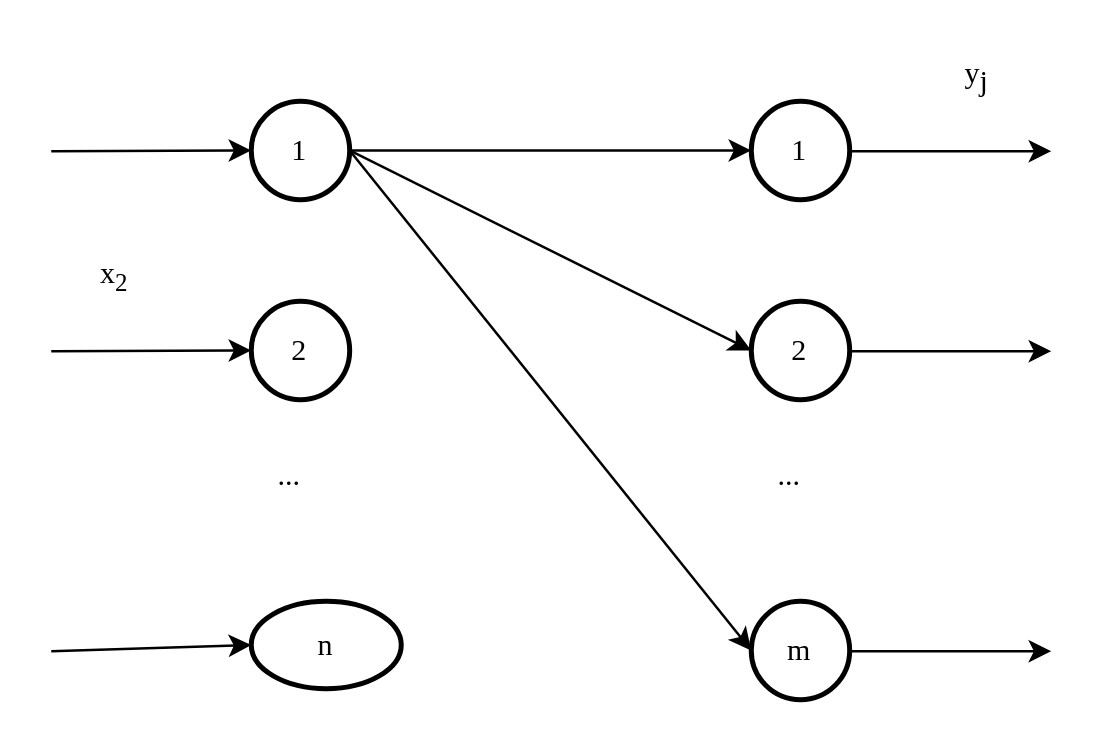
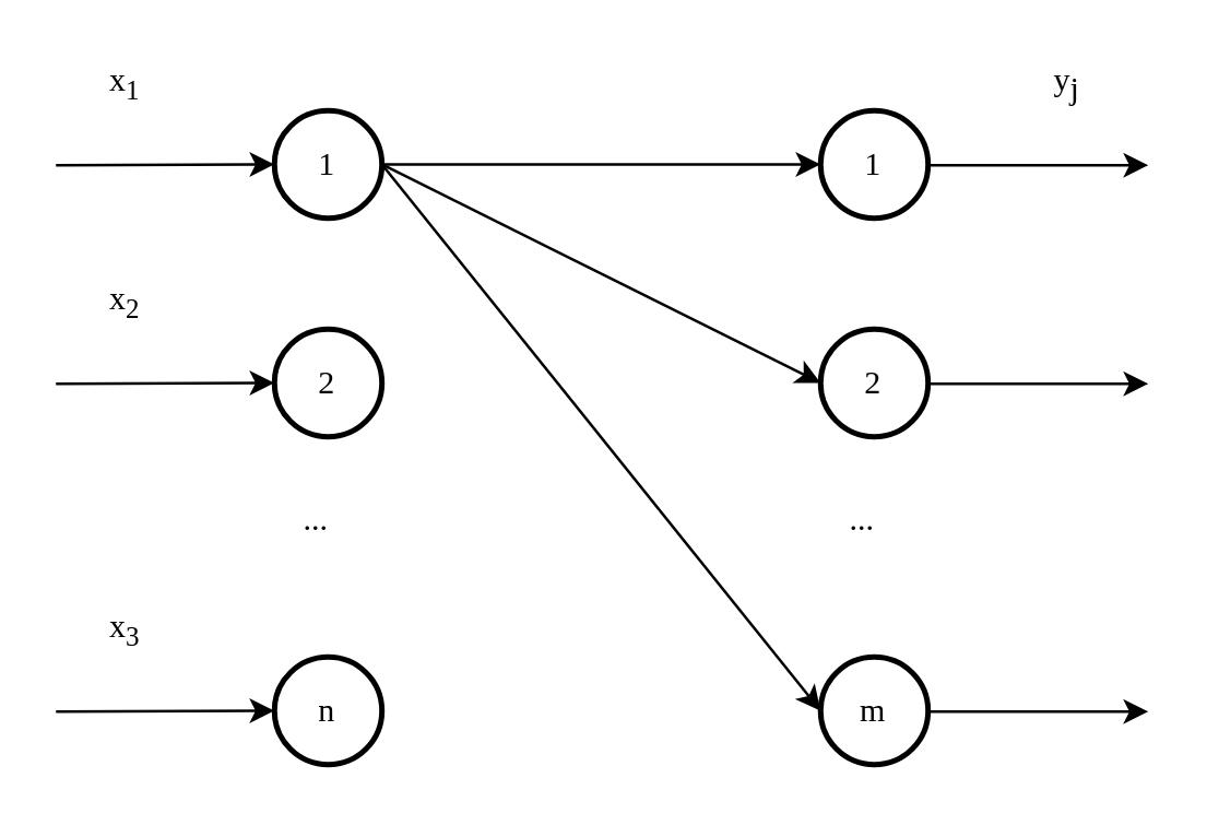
  <mxCell id="0" />
  <mxCell id="1" parent="0" />
  <mxCell id="2" style="rounded=0;orthogonalLoop=1;jettySize=auto;html=1;exitX=1;exitY=0.5;exitDx=0;exitDy=0;exitPerimeter=0;entryX=0;entryY=0.5;entryDx=0;entryDy=0;entryPerimeter=0;fontFamily=Times New Roman;fontSize=12;" parent="1" source="5" target="9" edge="1"><mxGeometry relative="1" as="geometry" /></mxCell>
  <mxCell id="3" style="edgeStyle=none;rounded=0;orthogonalLoop=1;jettySize=auto;html=1;exitX=1;exitY=0.5;exitDx=0;exitDy=0;exitPerimeter=0;entryX=0;entryY=0.5;entryDx=0;entryDy=0;entryPerimeter=0;fontFamily=Times New Roman;fontSize=12;" parent="1" source="5" target="8" edge="1"><mxGeometry relative="1" as="geometry" /></mxCell>
  <mxCell id="4" style="edgeStyle=none;rounded=0;orthogonalLoop=1;jettySize=auto;html=1;exitX=1;exitY=0.5;exitDx=0;exitDy=0;exitPerimeter=0;entryX=0;entryY=0.5;entryDx=0;entryDy=0;entryPerimeter=0;fontFamily=Times New Roman;fontSize=12;" parent="1" source="5" target="10" edge="1"><mxGeometry relative="1" as="geometry" /></mxCell>
  <mxCell id="5" value="1" style="strokeWidth=2;html=1;shape=mxgraph.flowchart.start_2;whiteSpace=wrap;fontFamily=Times New Roman;fontSize=12;" parent="1" vertex="1"><mxGeometry x="100" y="40" width="39.37" height="39.37" as="geometry" /></mxCell>
  <mxCell id="6" value="2" style="strokeWidth=2;html=1;shape=mxgraph.flowchart.start_2;whiteSpace=wrap;fontFamily=Times New Roman;fontSize=12;" parent="1" vertex="1"><mxGeometry x="100" y="120" width="39.37" height="39.37" as="geometry" /></mxCell>
- <mxCell id="7" value="n" style="strokeWidth=2;html=1;shape=mxgraph.flowchart.start_2;whiteSpace=wrap;fontFamily=Times New Roman;fontSize=12;" parent="1" vertex="1"><mxGeometry x="100" y="240" width="60" height="35" as="geometry" /></mxCell>
+ <mxCell id="7" value="n" style="strokeWidth=2;html=1;shape=mxgraph.flowchart.start_2;whiteSpace=wrap;fontFamily=Times New Roman;fontSize=12;" parent="1" vertex="1"><mxGeometry x="100" y="240" width="39.37" height="39.37" as="geometry" /></mxCell>
  <mxCell id="8" value="1" style="strokeWidth=2;html=1;shape=mxgraph.flowchart.start_2;whiteSpace=wrap;fontFamily=Times New Roman;fontSize=12;" parent="1" vertex="1"><mxGeometry x="300" y="40" width="39.37" height="39.37" as="geometry" /></mxCell>
  <mxCell id="9" value="2" style="strokeWidth=2;html=1;shape=mxgraph.flowchart.start_2;whiteSpace=wrap;fontFamily=Times New Roman;fontSize=12;" parent="1" vertex="1"><mxGeometry x="300" y="120" width="39.37" height="39.37" as="geometry" /></mxCell>
  <mxCell id="10" value="m" style="strokeWidth=2;html=1;shape=mxgraph.flowchart.start_2;whiteSpace=wrap;fontFamily=Times New Roman;fontSize=12;" parent="1" vertex="1"><mxGeometry x="300" y="240" width="39.37" height="39.37" as="geometry" /></mxCell>
  <mxCell id="11" value="" style="endArrow=classic;html=1;entryX=0;entryY=0.5;entryDx=0;entryDy=0;entryPerimeter=0;fontFamily=Times New Roman;fontSize=12;" parent="1" target="5" edge="1"><mxGeometry width="50" height="50" relative="1" as="geometry"><mxPoint x="20" y="60" as="sourcePoint" /><mxPoint x="70" y="10" as="targetPoint" /></mxGeometry></mxCell>
  <mxCell id="12" value="" style="endArrow=classic;html=1;entryX=0;entryY=0.5;entryDx=0;entryDy=0;entryPerimeter=0;fontFamily=Times New Roman;fontSize=12;" parent="1" target="6" edge="1"><mxGeometry width="50" height="50" relative="1" as="geometry"><mxPoint x="20" y="140" as="sourcePoint" /><mxPoint x="70" y="90" as="targetPoint" /></mxGeometry></mxCell>
  <mxCell id="13" value="" style="endArrow=classic;html=1;entryX=0;entryY=0.5;entryDx=0;entryDy=0;entryPerimeter=0;fontFamily=Times New Roman;fontSize=12;" parent="1" target="7" edge="1"><mxGeometry width="50" height="50" relative="1" as="geometry"><mxPoint x="20" y="260" as="sourcePoint" /><mxPoint x="70" y="210" as="targetPoint" /></mxGeometry></mxCell>
  <mxCell id="14" value="" style="endArrow=classic;html=1;fontFamily=Times New Roman;fontSize=12;" parent="1" edge="1"><mxGeometry width="50" height="50" relative="1" as="geometry"><mxPoint x="340" y="60" as="sourcePoint" /><mxPoint x="420" y="60" as="targetPoint" /></mxGeometry></mxCell>
  <mxCell id="15" value="" style="endArrow=classic;html=1;fontFamily=Times New Roman;fontSize=12;" parent="1" edge="1"><mxGeometry width="50" height="50" relative="1" as="geometry"><mxPoint x="340" y="140" as="sourcePoint" /><mxPoint x="420" y="140" as="targetPoint" /></mxGeometry></mxCell>
  <mxCell id="16" value="" style="endArrow=classic;html=1;fontFamily=Times New Roman;fontSize=12;" parent="1" edge="1"><mxGeometry width="50" height="50" relative="1" as="geometry"><mxPoint x="340" y="260" as="sourcePoint" /><mxPoint x="420" y="260" as="targetPoint" /></mxGeometry></mxCell>
  <mxCell id="17" value="..." style="text;html=1;align=center;verticalAlign=middle;resizable=0;points=[];autosize=1;fontFamily=Times New Roman;fontSize=12;" parent="1" vertex="1"><mxGeometry x="105" y="180" width="20" height="20" as="geometry" /></mxCell>
  <mxCell id="18" value="..." style="text;html=1;align=center;verticalAlign=middle;resizable=0;points=[];autosize=1;fontFamily=Times New Roman;fontSize=12;" parent="1" vertex="1"><mxGeometry x="305" y="180" width="20" height="20" as="geometry" /></mxCell>
  <mxCell id="19" value="y&lt;sub style=&quot;font-size: 12px;&quot;&gt;j&lt;/sub&gt;" style="text;html=1;align=center;verticalAlign=middle;resizable=0;points=[];autosize=1;fontFamily=Times New Roman;fontSize=12;" parent="1" vertex="1"><mxGeometry x="380" y="20" width="20" height="20" as="geometry" /></mxCell>
+ <mxCell id="20" value="x&lt;sub&gt;1&lt;/sub&gt;" style="text;html=1;align=center;verticalAlign=middle;resizable=0;points=[];autosize=1;fontFamily=Times New Roman;fontSize=12;" parent="1" vertex="1"><mxGeometry x="30" y="20" width="30" height="20" as="geometry" /></mxCell>
  <mxCell id="21" value="x&lt;sub&gt;2&lt;/sub&gt;" style="text;html=1;align=center;verticalAlign=middle;resizable=0;points=[];autosize=1;fontFamily=Times New Roman;fontSize=12;" vertex="1" parent="1"><mxGeometry x="30" y="100" width="30" height="20" as="geometry" /></mxCell>
+ <mxCell id="22" value="x&lt;sub&gt;3&lt;/sub&gt;" style="text;html=1;align=center;verticalAlign=middle;resizable=0;points=[];autosize=1;fontFamily=Times New Roman;fontSize=12;" vertex="1" parent="1"><mxGeometry x="30" y="220" width="30" height="20" as="geometry" /></mxCell>
